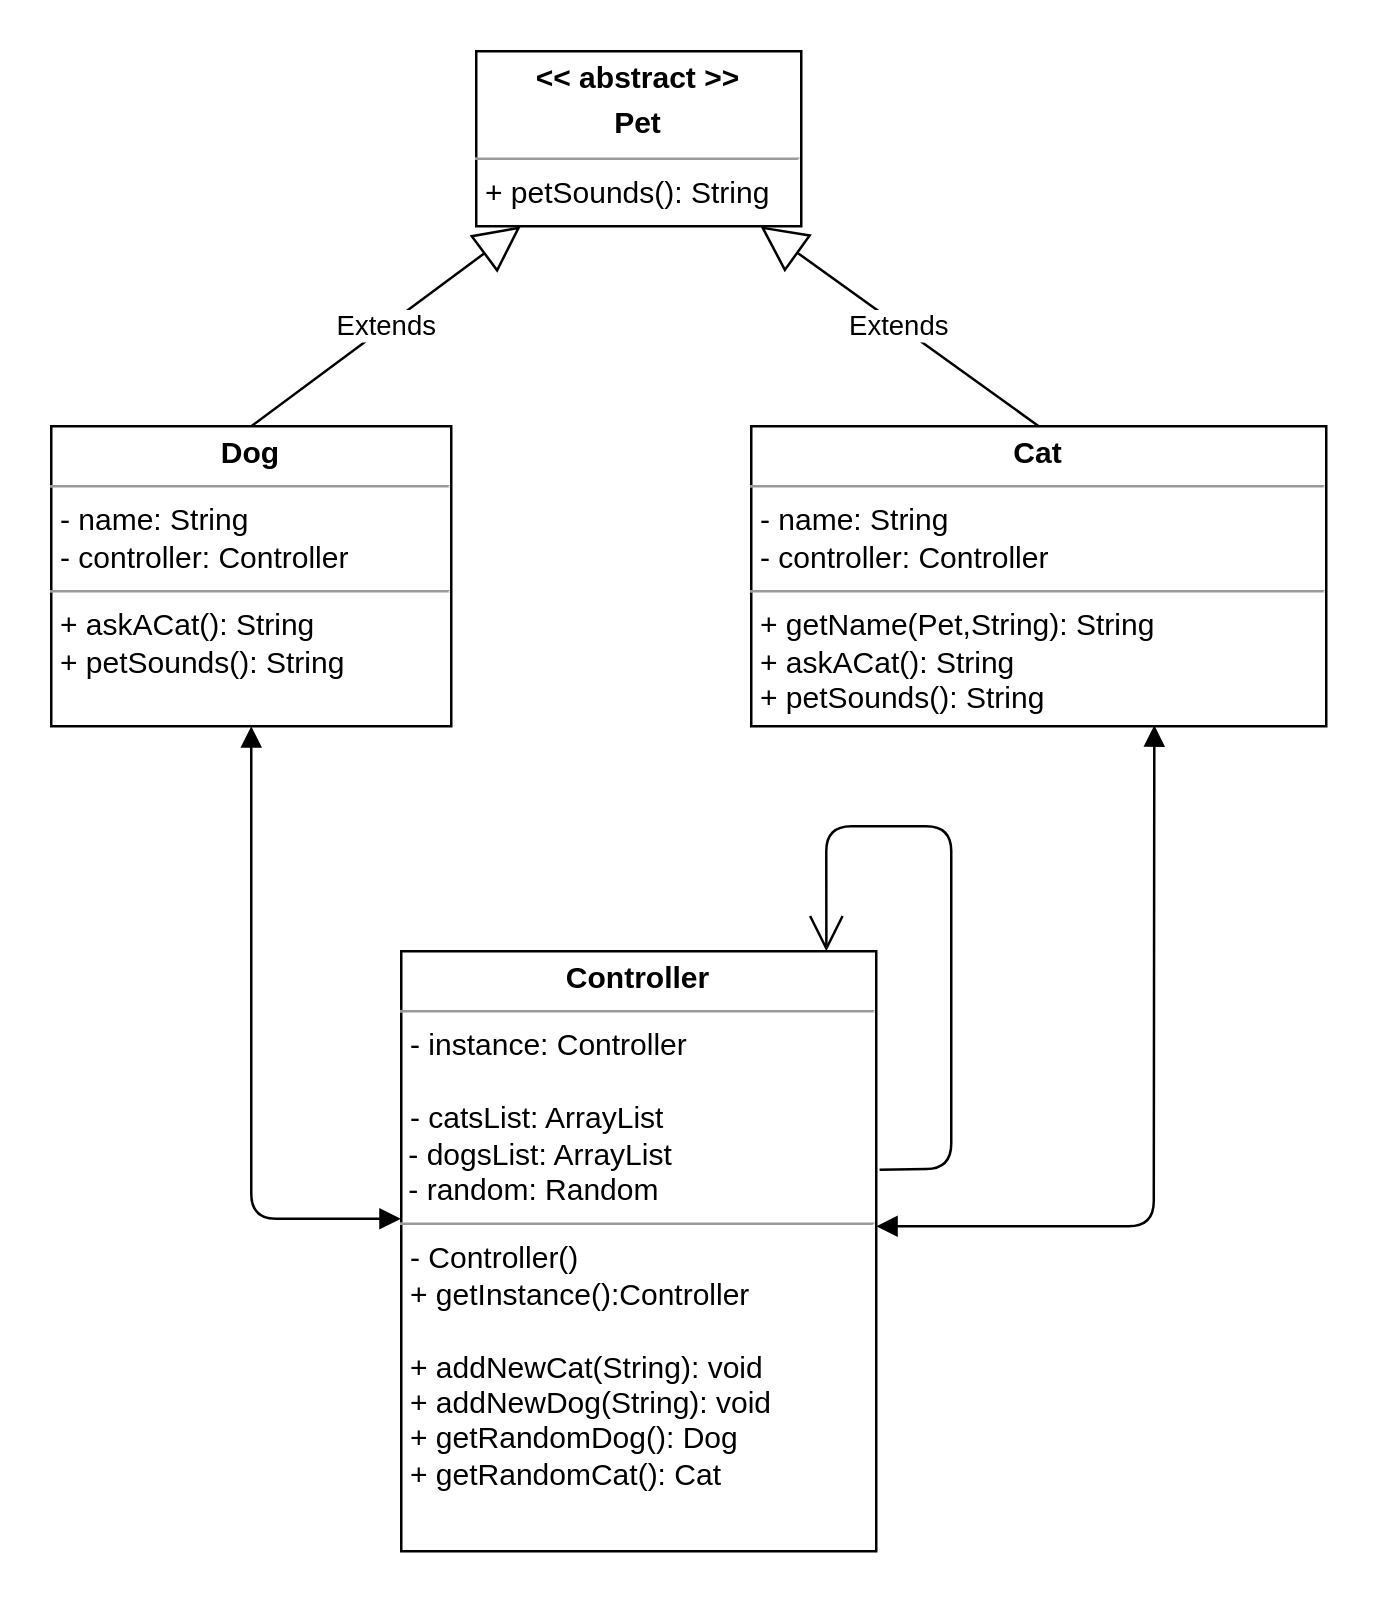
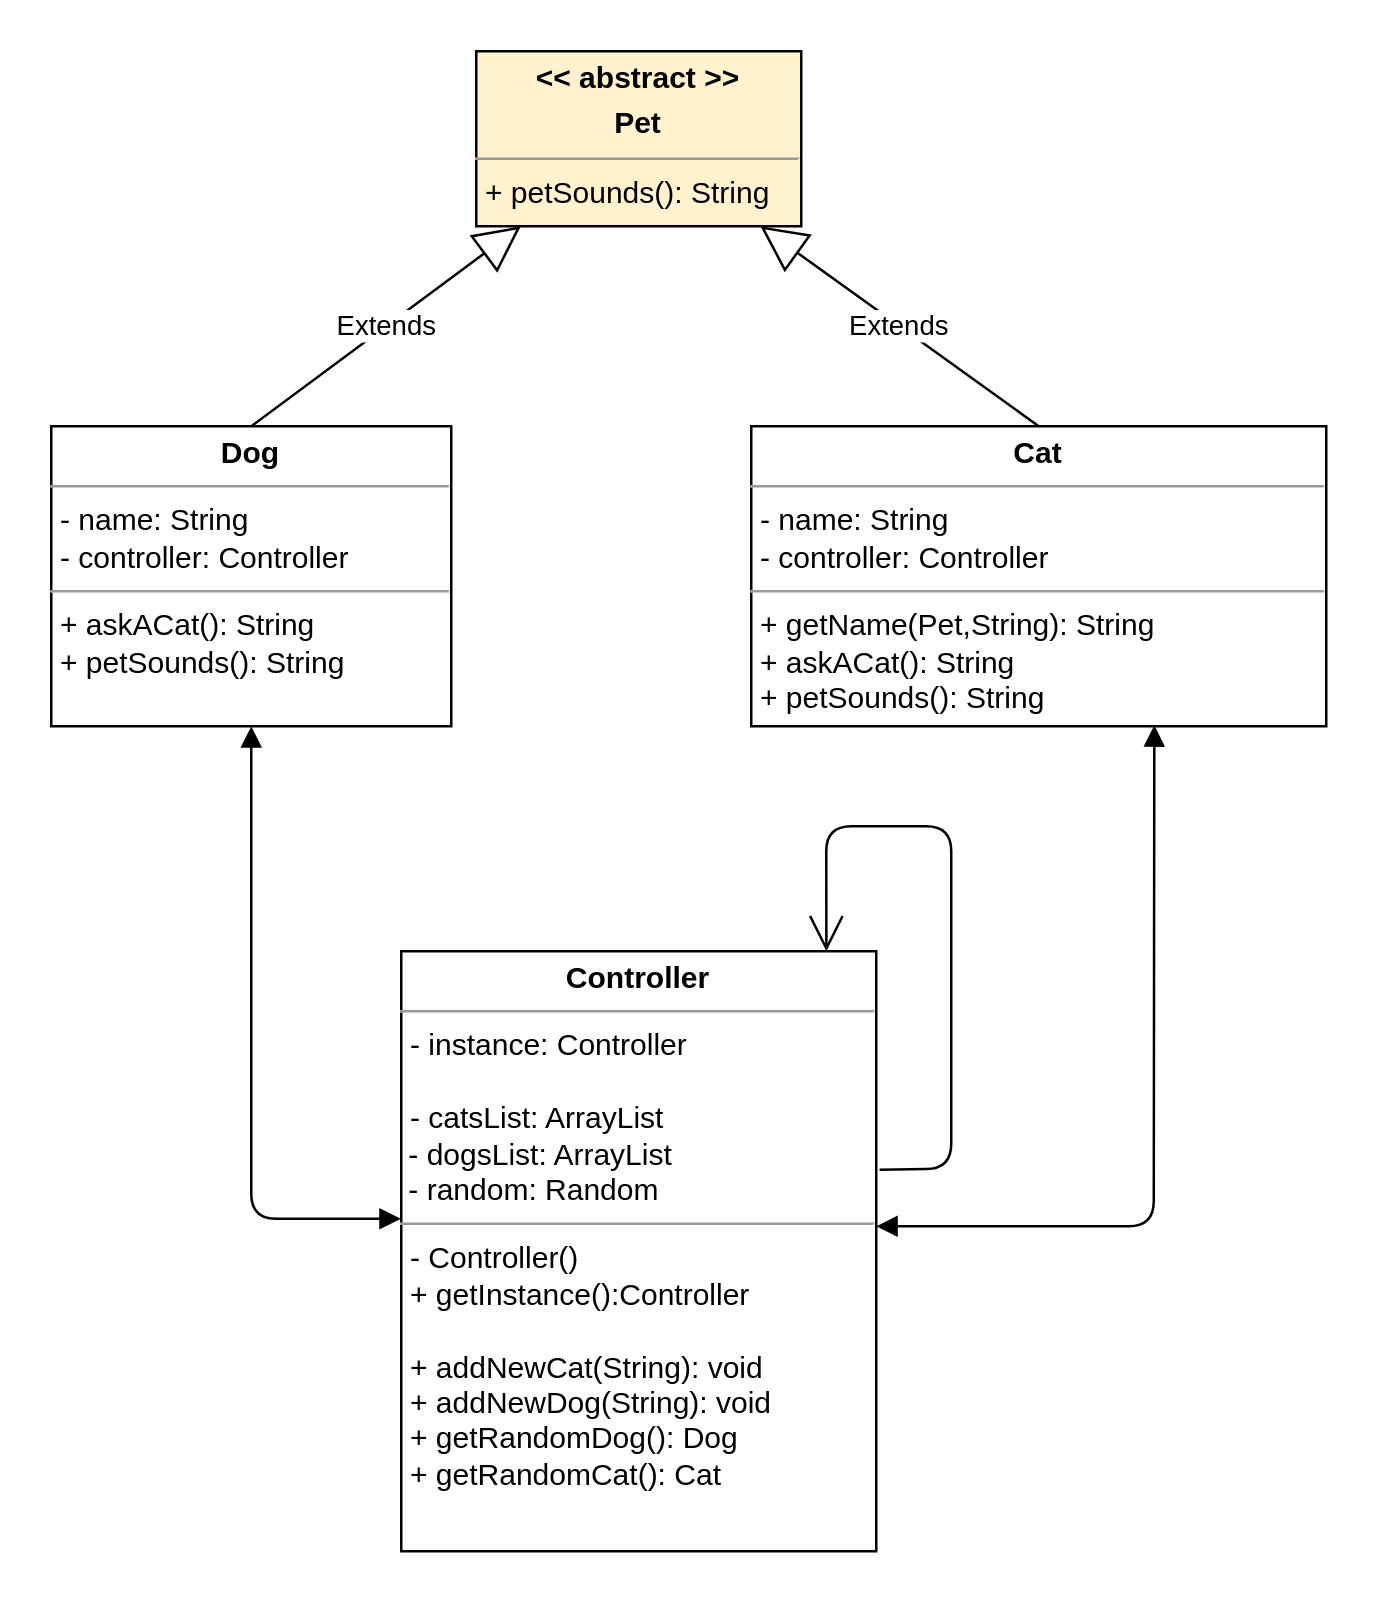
  <mxCell id="0" />
  <mxCell id="1" parent="0" />
  <mxCell id="2" value="&lt;p style=&quot;margin: 0px ; margin-top: 4px ; text-align: center&quot;&gt;&lt;b&gt;Cat&lt;/b&gt;&lt;/p&gt;&lt;hr size=&quot;1&quot;&gt;&lt;p style=&quot;margin: 0px ; margin-left: 4px&quot;&gt;- name: String&lt;/p&gt;&lt;p style=&quot;margin: 0px ; margin-left: 4px&quot;&gt;- controller: Controller&lt;br&gt;&lt;/p&gt;&lt;hr size=&quot;1&quot;&gt;&lt;p style=&quot;margin: 0px ; margin-left: 4px&quot;&gt;&lt;span&gt;+ getName(Pet,String): String&lt;/span&gt;&lt;br&gt;&lt;/p&gt;&lt;p style=&quot;margin: 0px ; margin-left: 4px&quot;&gt;+ askACat(): String&lt;br&gt;&lt;/p&gt;&lt;p style=&quot;margin: 0px ; margin-left: 4px&quot;&gt;+ petSounds(): String&lt;br&gt;&lt;/p&gt;" style="verticalAlign=top;align=left;overflow=fill;fontSize=12;fontFamily=Helvetica;html=1;" parent="1" vertex="1"><mxGeometry x="300" y="170" width="230" height="120" as="geometry" /></mxCell>
  <mxCell id="3" style="edgeStyle=none;html=1;exitX=0.5;exitY=1;exitDx=0;exitDy=0;" parent="1" source="4" edge="1"><mxGeometry relative="1" as="geometry"><mxPoint x="255" y="610" as="targetPoint" /></mxGeometry></mxCell>
  <mxCell id="4" value="&lt;p style=&quot;margin: 0px ; margin-top: 4px ; text-align: center&quot;&gt;&lt;b&gt;Controller&lt;/b&gt;&lt;br&gt;&lt;/p&gt;&lt;hr size=&quot;1&quot;&gt;&lt;p style=&quot;margin: 0px ; margin-left: 4px&quot;&gt;- instance: Controller&lt;/p&gt;&lt;p style=&quot;margin: 0px ; margin-left: 4px&quot;&gt;&lt;u&gt;&lt;br&gt;&lt;/u&gt;&lt;/p&gt;&lt;p style=&quot;margin: 0px ; margin-left: 4px&quot;&gt;- catsList: ArrayList&lt;/p&gt;&amp;nbsp;- dogsList: ArrayList&lt;br&gt;&amp;nbsp;- random: Random&lt;br&gt;&lt;hr size=&quot;1&quot;&gt;&lt;p style=&quot;margin: 0px ; margin-left: 4px&quot;&gt;- Controller()&lt;/p&gt;&lt;p style=&quot;margin: 0px ; margin-left: 4px&quot;&gt;+ getInstance():Controller&lt;/p&gt;&lt;p style=&quot;margin: 0px ; margin-left: 4px&quot;&gt;&lt;br&gt;&lt;/p&gt;&lt;p style=&quot;margin: 0px ; margin-left: 4px&quot;&gt;+ addNewCat(String): void&lt;/p&gt;&lt;p style=&quot;margin: 0px ; margin-left: 4px&quot;&gt;+ addNewDog(String): void&lt;br&gt;&lt;/p&gt;&lt;p style=&quot;margin: 0px ; margin-left: 4px&quot;&gt;+ getRandomDog(): Dog&lt;br&gt;&lt;/p&gt;&lt;p style=&quot;margin: 0px ; margin-left: 4px&quot;&gt;+ getRandomCat(): Cat&lt;/p&gt;&lt;p style=&quot;margin: 0px ; margin-left: 4px&quot;&gt;&lt;br&gt;&lt;/p&gt;" style="verticalAlign=top;align=left;overflow=fill;fontSize=12;fontFamily=Helvetica;html=1;" parent="1" vertex="1"><mxGeometry x="160" y="380" width="190" height="240" as="geometry" /></mxCell>
  <mxCell id="5" value="&lt;p style=&quot;margin: 0px ; margin-top: 4px ; text-align: center&quot;&gt;&lt;b&gt;Dog&lt;/b&gt;&lt;/p&gt;&lt;hr size=&quot;1&quot;&gt;&lt;p style=&quot;margin: 0px ; margin-left: 4px&quot;&gt;- name: String&lt;/p&gt;&lt;p style=&quot;margin: 0px ; margin-left: 4px&quot;&gt;- controller: Controller&lt;/p&gt;&lt;hr size=&quot;1&quot;&gt;&lt;p style=&quot;margin: 0px ; margin-left: 4px&quot;&gt;&lt;span&gt;+ askACat(): String&lt;/span&gt;&lt;br&gt;&lt;/p&gt;&lt;p style=&quot;margin: 0px ; margin-left: 4px&quot;&gt;+ petSounds(): String&lt;/p&gt;" style="verticalAlign=top;align=left;overflow=fill;fontSize=12;fontFamily=Helvetica;html=1;" parent="1" vertex="1"><mxGeometry x="20" y="170" width="160" height="120" as="geometry" /></mxCell>
- <mxCell id="6" value="&lt;p style=&quot;margin: 0px ; margin-top: 4px ; text-align: center&quot;&gt;&lt;b&gt;&amp;lt;&amp;lt; abstract &amp;gt;&amp;gt;&lt;/b&gt;&lt;/p&gt;&lt;p style=&quot;margin: 0px ; margin-top: 4px ; text-align: center&quot;&gt;&lt;b&gt;Pet&lt;/b&gt;&lt;/p&gt;&lt;hr size=&quot;1&quot;&gt;&lt;p style=&quot;margin: 0px ; margin-left: 4px&quot;&gt;&lt;span&gt;+ petSounds(): String&lt;/span&gt;&lt;br&gt;&lt;/p&gt;" style="verticalAlign=top;align=left;overflow=fill;fontSize=12;fontFamily=Helvetica;html=1;" parent="1" vertex="1"><mxGeometry x="190" y="20" width="130" height="70" as="geometry" /></mxCell>
+ <mxCell id="6" value="&lt;p style=&quot;margin: 0px ; margin-top: 4px ; text-align: center&quot;&gt;&lt;b&gt;&amp;lt;&amp;lt; abstract &amp;gt;&amp;gt;&lt;/b&gt;&lt;/p&gt;&lt;p style=&quot;margin: 0px ; margin-top: 4px ; text-align: center&quot;&gt;&lt;b&gt;Pet&lt;/b&gt;&lt;/p&gt;&lt;hr size=&quot;1&quot;&gt;&lt;p style=&quot;margin: 0px ; margin-left: 4px&quot;&gt;&lt;span&gt;+ petSounds(): String&lt;/span&gt;&lt;br&gt;&lt;/p&gt;" style="verticalAlign=top;align=left;overflow=fill;fontSize=12;fontFamily=Helvetica;html=1;fillColor=#fff2cc;" parent="1" vertex="1"><mxGeometry x="190" y="20" width="130" height="70" as="geometry" /></mxCell>
  <mxCell id="7" value="Extends" style="endArrow=block;endSize=16;endFill=0;html=1;exitX=0.5;exitY=0;exitDx=0;exitDy=0;" parent="1" source="2" target="6" edge="1"><mxGeometry width="160" relative="1" as="geometry"><mxPoint x="320" y="20" as="sourcePoint" /><mxPoint x="240" y="40" as="targetPoint" /></mxGeometry></mxCell>
  <mxCell id="8" value="Extends" style="endArrow=block;endSize=16;endFill=0;html=1;exitX=0.5;exitY=0;exitDx=0;exitDy=0;" parent="1" source="5" target="6" edge="1"><mxGeometry width="160" relative="1" as="geometry"><mxPoint x="-20" y="40" as="sourcePoint" /><mxPoint x="140" y="40" as="targetPoint" /></mxGeometry></mxCell>
  <mxCell id="9" value="" style="endArrow=open;endFill=1;endSize=12;html=1;exitX=1.007;exitY=0.364;exitDx=0;exitDy=0;exitPerimeter=0;entryX=0.895;entryY=0;entryDx=0;entryDy=0;entryPerimeter=0;" parent="1" source="4" target="4" edge="1"><mxGeometry width="160" relative="1" as="geometry"><mxPoint x="150" y="370" as="sourcePoint" /><mxPoint x="270" y="330" as="targetPoint" /><Array as="points"><mxPoint x="380" y="467" /><mxPoint x="380" y="330" /><mxPoint x="330" y="330" /></Array></mxGeometry></mxCell>
  <mxCell id="10" value="" style="endArrow=block;startArrow=block;endFill=1;startFill=1;html=1;entryX=0.5;entryY=1;entryDx=0;entryDy=0;exitX=-0.001;exitY=0.446;exitDx=0;exitDy=0;exitPerimeter=0;" parent="1" source="4" target="5" edge="1"><mxGeometry width="160" relative="1" as="geometry"><mxPoint x="100" y="520" as="sourcePoint" /><mxPoint x="140" y="320" as="targetPoint" /><Array as="points"><mxPoint x="100" y="487" /></Array></mxGeometry></mxCell>
  <mxCell id="11" value="" style="endArrow=block;startArrow=block;endFill=1;startFill=1;html=1;entryX=0.701;entryY=0.997;entryDx=0;entryDy=0;entryPerimeter=0;" parent="1" target="2" edge="1"><mxGeometry width="160" relative="1" as="geometry"><mxPoint x="350" y="490" as="sourcePoint" /><mxPoint x="110" y="300" as="targetPoint" /><Array as="points"><mxPoint x="461" y="490" /></Array></mxGeometry></mxCell>
